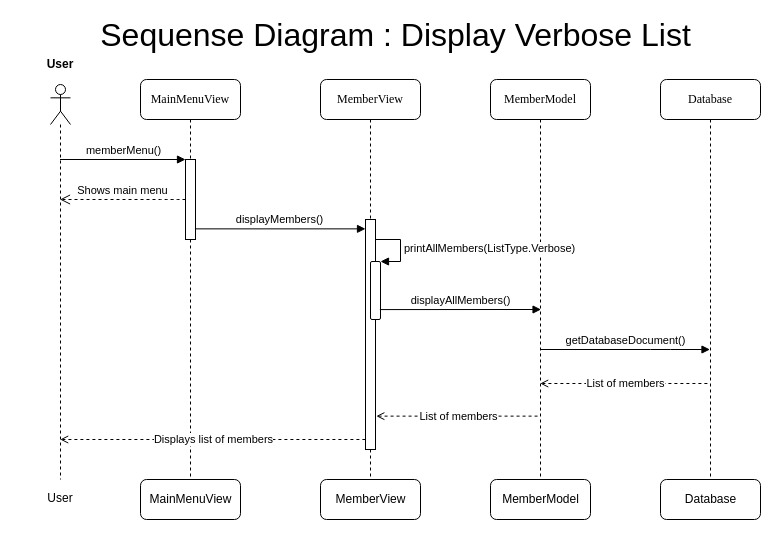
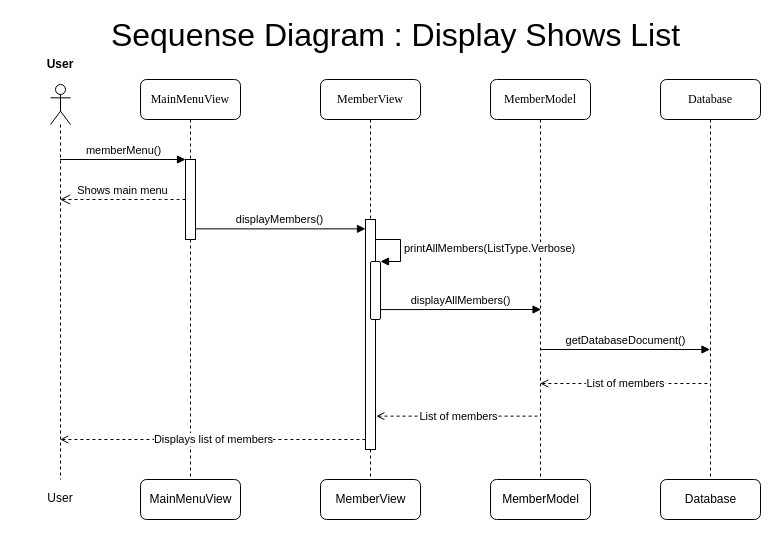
  <mxCell id="0" />
  <mxCell id="1" parent="0" />
  <mxCell id="2" value="MainMenuView" style="shape=umlLifeline;perimeter=lifelinePerimeter;whiteSpace=wrap;html=1;container=1;collapsible=0;recursiveResize=0;outlineConnect=0;rounded=1;shadow=0;comic=0;labelBackgroundColor=none;strokeWidth=1;fontFamily=Verdana;fontSize=12;align=center;glass=0;sketch=0;" parent="1" vertex="1"><mxGeometry x="140" y="79" width="100" height="420" as="geometry" /></mxCell>
  <mxCell id="3" value="" style="html=1;points=[];perimeter=orthogonalPerimeter;glass=0;sketch=0;" vertex="1" parent="2"><mxGeometry x="45" y="80" width="10" height="80" as="geometry" /></mxCell>
  <mxCell id="4" value="MemberModel" style="shape=umlLifeline;perimeter=lifelinePerimeter;whiteSpace=wrap;html=1;container=1;collapsible=0;recursiveResize=0;outlineConnect=0;rounded=1;shadow=0;comic=0;labelBackgroundColor=none;strokeWidth=1;fontFamily=Verdana;fontSize=12;align=center;" parent="1" vertex="1"><mxGeometry x="490" y="79" width="100" height="420" as="geometry" /></mxCell>
  <mxCell id="5" value="MemberModel" style="html=1;glass=0;sketch=0;rounded=1;" vertex="1" parent="4"><mxGeometry y="400" width="100" height="40" as="geometry" /></mxCell>
  <mxCell id="6" value="MemberView" style="shape=umlLifeline;perimeter=lifelinePerimeter;whiteSpace=wrap;html=1;container=1;collapsible=0;recursiveResize=0;outlineConnect=0;rounded=1;shadow=0;comic=0;labelBackgroundColor=none;strokeWidth=1;fontFamily=Verdana;fontSize=12;align=center;" parent="1" vertex="1"><mxGeometry x="320" y="79" width="100" height="410" as="geometry" /></mxCell>
  <mxCell id="7" value="printAllMembers(ListType.Verbose)" style="edgeStyle=orthogonalEdgeStyle;html=1;align=left;spacingLeft=2;endArrow=block;rounded=0;entryX=1;entryY=0;" edge="1" target="21" parent="6"><mxGeometry relative="1" as="geometry"><mxPoint x="55" y="160" as="sourcePoint" /><Array as="points"><mxPoint x="80" y="160" /></Array></mxGeometry></mxCell>
- <mxCell id="8" value="&lt;font style=&quot;font-size: 32px&quot;&gt;Sequense Diagram : Display Verbose List&lt;/font&gt;" style="text;html=1;align=center;verticalAlign=middle;resizable=0;points=[];autosize=1;" parent="1" vertex="1"><mxGeometry x="90" y="20" width="610" height="30" as="geometry" /></mxCell>
+ <mxCell id="8" value="&lt;font style=&quot;font-size: 32px&quot;&gt;Sequense Diagram : Display Shows List&lt;/font&gt;" style="text;html=1;align=center;verticalAlign=middle;resizable=0;points=[];autosize=1;" parent="1" vertex="1"><mxGeometry x="90" y="20" width="610" height="30" as="geometry" /></mxCell>
  <mxCell id="9" value="Database" style="shape=umlLifeline;perimeter=lifelinePerimeter;whiteSpace=wrap;html=1;container=1;collapsible=0;recursiveResize=0;outlineConnect=0;rounded=1;shadow=0;comic=0;labelBackgroundColor=none;strokeWidth=1;fontFamily=Verdana;fontSize=12;align=center;" parent="1" vertex="1"><mxGeometry x="660" y="79" width="100" height="420" as="geometry" /></mxCell>
  <mxCell id="10" value="Database" style="html=1;glass=0;sketch=0;rounded=1;" vertex="1" parent="9"><mxGeometry y="400" width="100" height="40" as="geometry" /></mxCell>
  <mxCell id="11" value="" style="shape=umlLifeline;participant=umlActor;perimeter=lifelinePerimeter;whiteSpace=wrap;html=1;container=1;collapsible=0;recursiveResize=0;verticalAlign=top;spacingTop=36;outlineConnect=0;" vertex="1" parent="1"><mxGeometry x="50" y="84" width="20" height="395" as="geometry" /></mxCell>
  <mxCell id="12" value="memberMenu()" style="html=1;verticalAlign=bottom;endArrow=block;entryX=0;entryY=0;" edge="1" target="3" parent="1" source="11"><mxGeometry relative="1" as="geometry"><mxPoint x="115" y="289" as="sourcePoint" /></mxGeometry></mxCell>
  <mxCell id="13" value="Shows main menu" style="html=1;verticalAlign=bottom;endArrow=open;dashed=1;endSize=8;" edge="1" source="3" parent="1" target="11"><mxGeometry relative="1" as="geometry"><mxPoint x="115" y="365" as="targetPoint" /><Array as="points"><mxPoint x="170" y="199" /></Array></mxGeometry></mxCell>
  <mxCell id="14" value="displayMembers()" style="html=1;verticalAlign=bottom;endArrow=block;exitX=0.943;exitY=0.992;exitDx=0;exitDy=0;exitPerimeter=0;" edge="1" parent="1"><mxGeometry width="80" relative="1" as="geometry"><mxPoint x="194.43" y="228.36" as="sourcePoint" /><mxPoint x="365" y="228.36" as="targetPoint" /></mxGeometry></mxCell>
  <mxCell id="15" value="" style="html=1;points=[];perimeter=orthogonalPerimeter;glass=0;sketch=0;" vertex="1" parent="1"><mxGeometry x="365" y="219" width="10" height="230" as="geometry" /></mxCell>
  <mxCell id="16" value="Displays list of members" style="endArrow=none;endSize=12;dashed=1;html=1;startArrow=open;startFill=0;endFill=0;entryX=0;entryY=0.306;entryDx=0;entryDy=0;entryPerimeter=0;" edge="1" parent="1"><mxGeometry width="160" relative="1" as="geometry"><mxPoint x="59.667" y="439" as="sourcePoint" /><mxPoint x="365" y="439" as="targetPoint" /><Array as="points" /></mxGeometry></mxCell>
  <mxCell id="17" value="MainMenuView" style="html=1;glass=0;sketch=0;rounded=1;" vertex="1" parent="1"><mxGeometry x="140" y="479" width="100" height="40" as="geometry" /></mxCell>
  <mxCell id="18" value="MemberView" style="html=1;glass=0;sketch=0;rounded=1;" vertex="1" parent="1"><mxGeometry x="320" y="479" width="100" height="40" as="geometry" /></mxCell>
  <mxCell id="19" value="User" style="text;align=center;fontStyle=0;verticalAlign=middle;spacingLeft=3;spacingRight=3;strokeColor=none;rotatable=0;points=[[0,0.5],[1,0.5]];portConstraint=eastwest;rounded=1;glass=0;sketch=0;" vertex="1" parent="1"><mxGeometry x="20" y="484" width="80" height="26" as="geometry" /></mxCell>
  <mxCell id="20" value="User" style="text;align=center;fontStyle=1;verticalAlign=middle;spacingLeft=3;spacingRight=3;strokeColor=none;rotatable=0;points=[[0,0.5],[1,0.5]];portConstraint=eastwest;rounded=1;glass=0;sketch=0;" vertex="1" parent="1"><mxGeometry x="20" y="50" width="80" height="26" as="geometry" /></mxCell>
  <mxCell id="21" value="" style="html=1;points=[];perimeter=orthogonalPerimeter;rounded=1;glass=0;sketch=0;" vertex="1" parent="1"><mxGeometry x="370" y="261" width="10" height="58" as="geometry" /></mxCell>
  <mxCell id="22" value="displayAllMembers()" style="html=1;verticalAlign=bottom;endArrow=block;exitX=0.939;exitY=0.829;exitDx=0;exitDy=0;exitPerimeter=0;" edge="1" parent="1" source="21"><mxGeometry width="80" relative="1" as="geometry"><mxPoint x="381.67" y="307.3" as="sourcePoint" /><mxPoint x="540.57" y="309" as="targetPoint" /></mxGeometry></mxCell>
  <mxCell id="23" value="getDatabaseDocument()" style="html=1;verticalAlign=bottom;endArrow=block;" edge="1" parent="1"><mxGeometry width="80" relative="1" as="geometry"><mxPoint x="539.667" y="349" as="sourcePoint" /><mxPoint x="709.5" y="349" as="targetPoint" /><Array as="points"><mxPoint x="660" y="349" /></Array></mxGeometry></mxCell>
  <mxCell id="24" value="List of members" style="endArrow=none;endSize=12;dashed=1;html=1;startArrow=open;startFill=0;endFill=0;" edge="1" parent="1"><mxGeometry width="160" relative="1" as="geometry"><mxPoint x="539.667" y="383" as="sourcePoint" /><mxPoint x="709.5" y="383" as="targetPoint" /><Array as="points" /></mxGeometry></mxCell>
  <mxCell id="25" value="List of members" style="endArrow=none;endSize=12;dashed=1;html=1;startArrow=open;startFill=0;endFill=0;exitX=1.083;exitY=0.681;exitDx=0;exitDy=0;exitPerimeter=0;" edge="1" parent="1"><mxGeometry width="160" relative="1" as="geometry"><mxPoint x="375.83" y="415.63" as="sourcePoint" /><mxPoint x="539.5" y="415.63" as="targetPoint" /><Array as="points" /></mxGeometry></mxCell>
